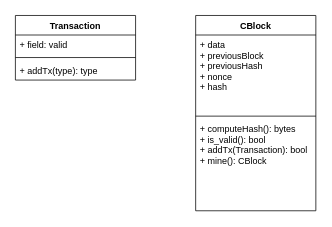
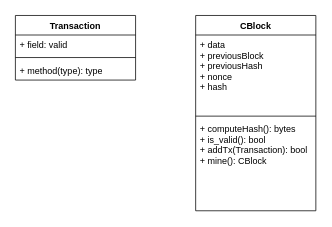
  <mxCell id="0" />
  <mxCell id="1" parent="0" />
  <mxCell id="2" value="CBlock" style="swimlane;fontStyle=1;align=center;verticalAlign=top;childLayout=stackLayout;horizontal=1;startSize=26;horizontalStack=0;resizeParent=1;resizeParentMax=0;resizeLast=0;collapsible=1;marginBottom=0;" parent="1" vertex="1"><mxGeometry x="260" y="20" width="160" height="260" as="geometry" /></mxCell>
  <mxCell id="3" value="+ data&#10;+ previousBlock&#10;+ previousHash&#10;+ nonce&#10;+ hash&#10;" style="text;strokeColor=none;fillColor=none;align=left;verticalAlign=top;spacingLeft=4;spacingRight=4;overflow=hidden;rotatable=0;points=[[0,0.5],[1,0.5]];portConstraint=eastwest;" parent="2" vertex="1"><mxGeometry y="26" width="160" height="104" as="geometry" /></mxCell>
  <mxCell id="4" value="" style="line;strokeWidth=1;fillColor=none;align=left;verticalAlign=middle;spacingTop=-1;spacingLeft=3;spacingRight=3;rotatable=0;labelPosition=right;points=[];portConstraint=eastwest;" parent="2" vertex="1"><mxGeometry y="130" width="160" height="8" as="geometry" /></mxCell>
  <mxCell id="5" value="+ computeHash(): bytes&#10;+ is_valid(): bool&#10;+ addTx(Transaction): bool&#10;+ mine(): CBlock" style="text;strokeColor=none;fillColor=none;align=left;verticalAlign=top;spacingLeft=4;spacingRight=4;overflow=hidden;rotatable=0;points=[[0,0.5],[1,0.5]];portConstraint=eastwest;" parent="2" vertex="1"><mxGeometry y="138" width="160" height="122" as="geometry" /></mxCell>
  <mxCell id="6" value="Transaction" style="swimlane;fontStyle=1;align=center;verticalAlign=top;childLayout=stackLayout;horizontal=1;startSize=26;horizontalStack=0;resizeParent=1;resizeParentMax=0;resizeLast=0;collapsible=1;marginBottom=0;whiteSpace=wrap;html=1;" vertex="1" parent="1"><mxGeometry x="20" y="20" width="160" height="86" as="geometry" /></mxCell>
  <mxCell id="7" value="+ field: valid" style="text;strokeColor=none;fillColor=none;align=left;verticalAlign=top;spacingLeft=4;spacingRight=4;overflow=hidden;rotatable=0;points=[[0,0.5],[1,0.5]];portConstraint=eastwest;whiteSpace=wrap;html=1;" vertex="1" parent="6"><mxGeometry y="26" width="160" height="26" as="geometry" /></mxCell>
  <mxCell id="8" value="" style="line;strokeWidth=1;fillColor=none;align=left;verticalAlign=middle;spacingTop=-1;spacingLeft=3;spacingRight=3;rotatable=0;labelPosition=right;points=[];portConstraint=eastwest;strokeColor=inherit;" vertex="1" parent="6"><mxGeometry y="52" width="160" height="8" as="geometry" /></mxCell>
- <mxCell id="9" value="+ addTx(type): type" style="text;strokeColor=none;fillColor=none;align=left;verticalAlign=top;spacingLeft=4;spacingRight=4;overflow=hidden;rotatable=0;points=[[0,0.5],[1,0.5]];portConstraint=eastwest;whiteSpace=wrap;html=1;" vertex="1" parent="6"><mxGeometry y="60" width="160" height="26" as="geometry" /></mxCell>
+ <mxCell id="9" value="+ method(type): type" style="text;strokeColor=none;fillColor=none;align=left;verticalAlign=top;spacingLeft=4;spacingRight=4;overflow=hidden;rotatable=0;points=[[0,0.5],[1,0.5]];portConstraint=eastwest;whiteSpace=wrap;html=1;" vertex="1" parent="6"><mxGeometry y="60" width="160" height="26" as="geometry" /></mxCell>
